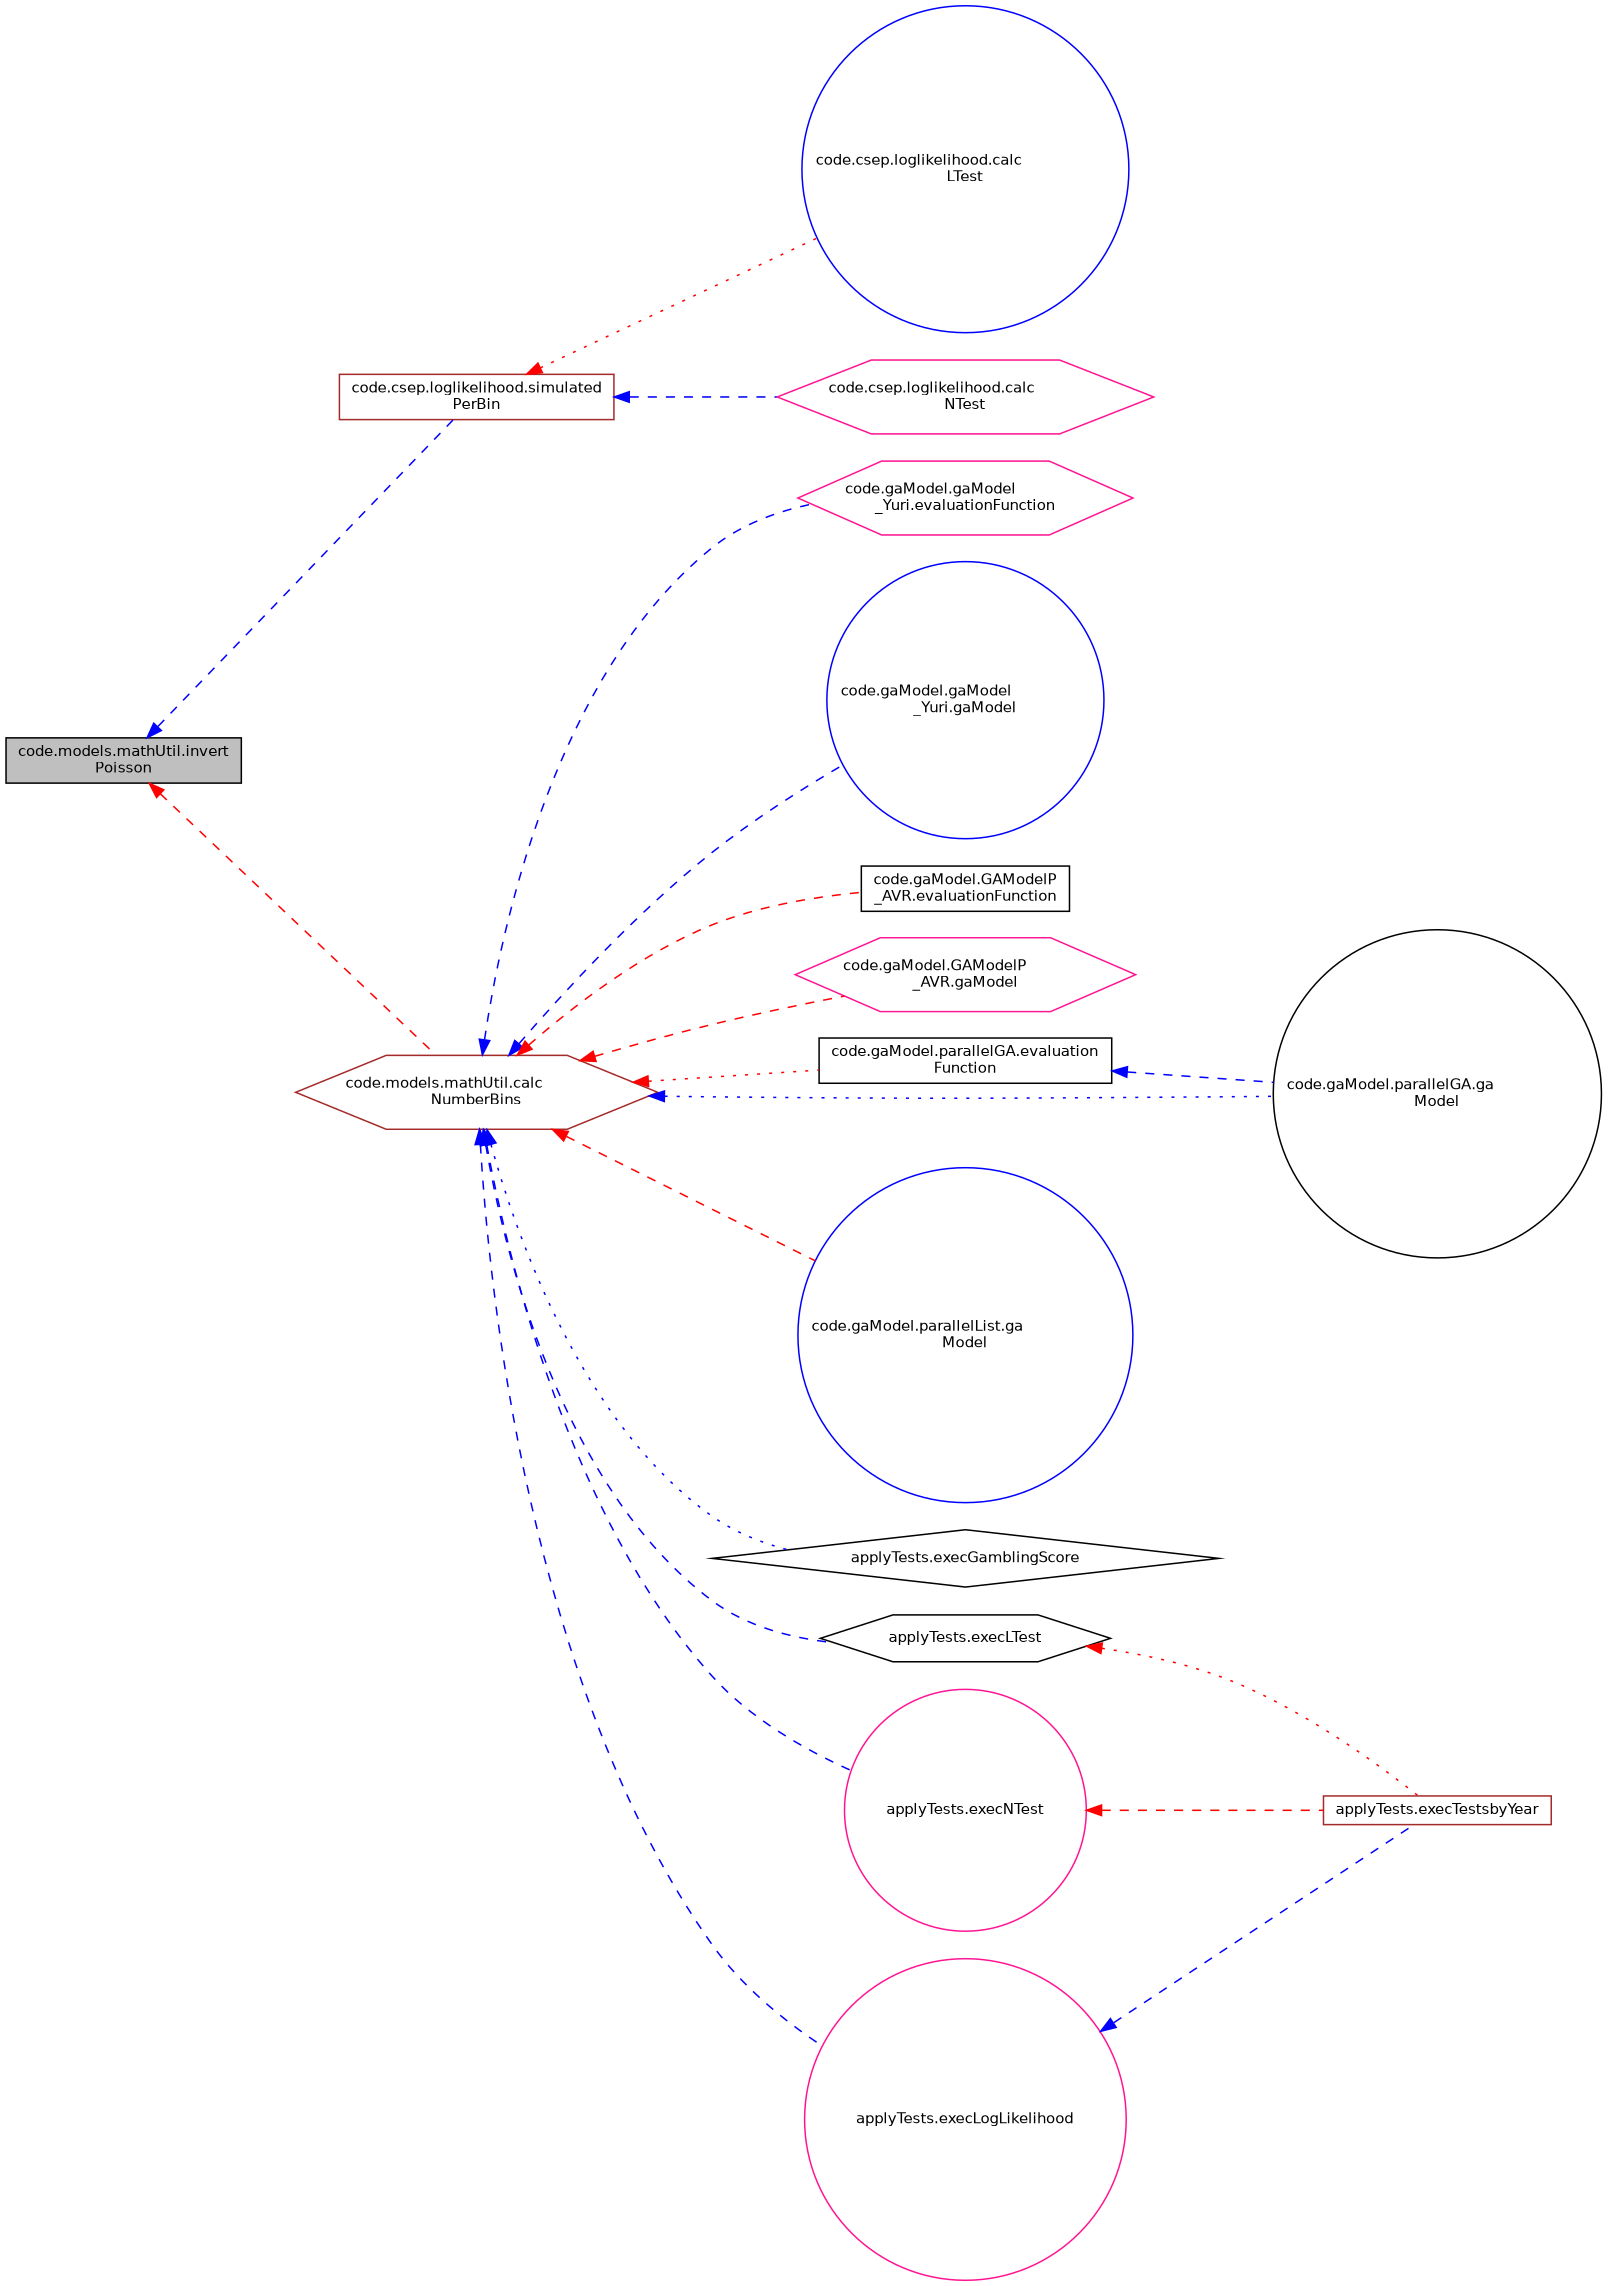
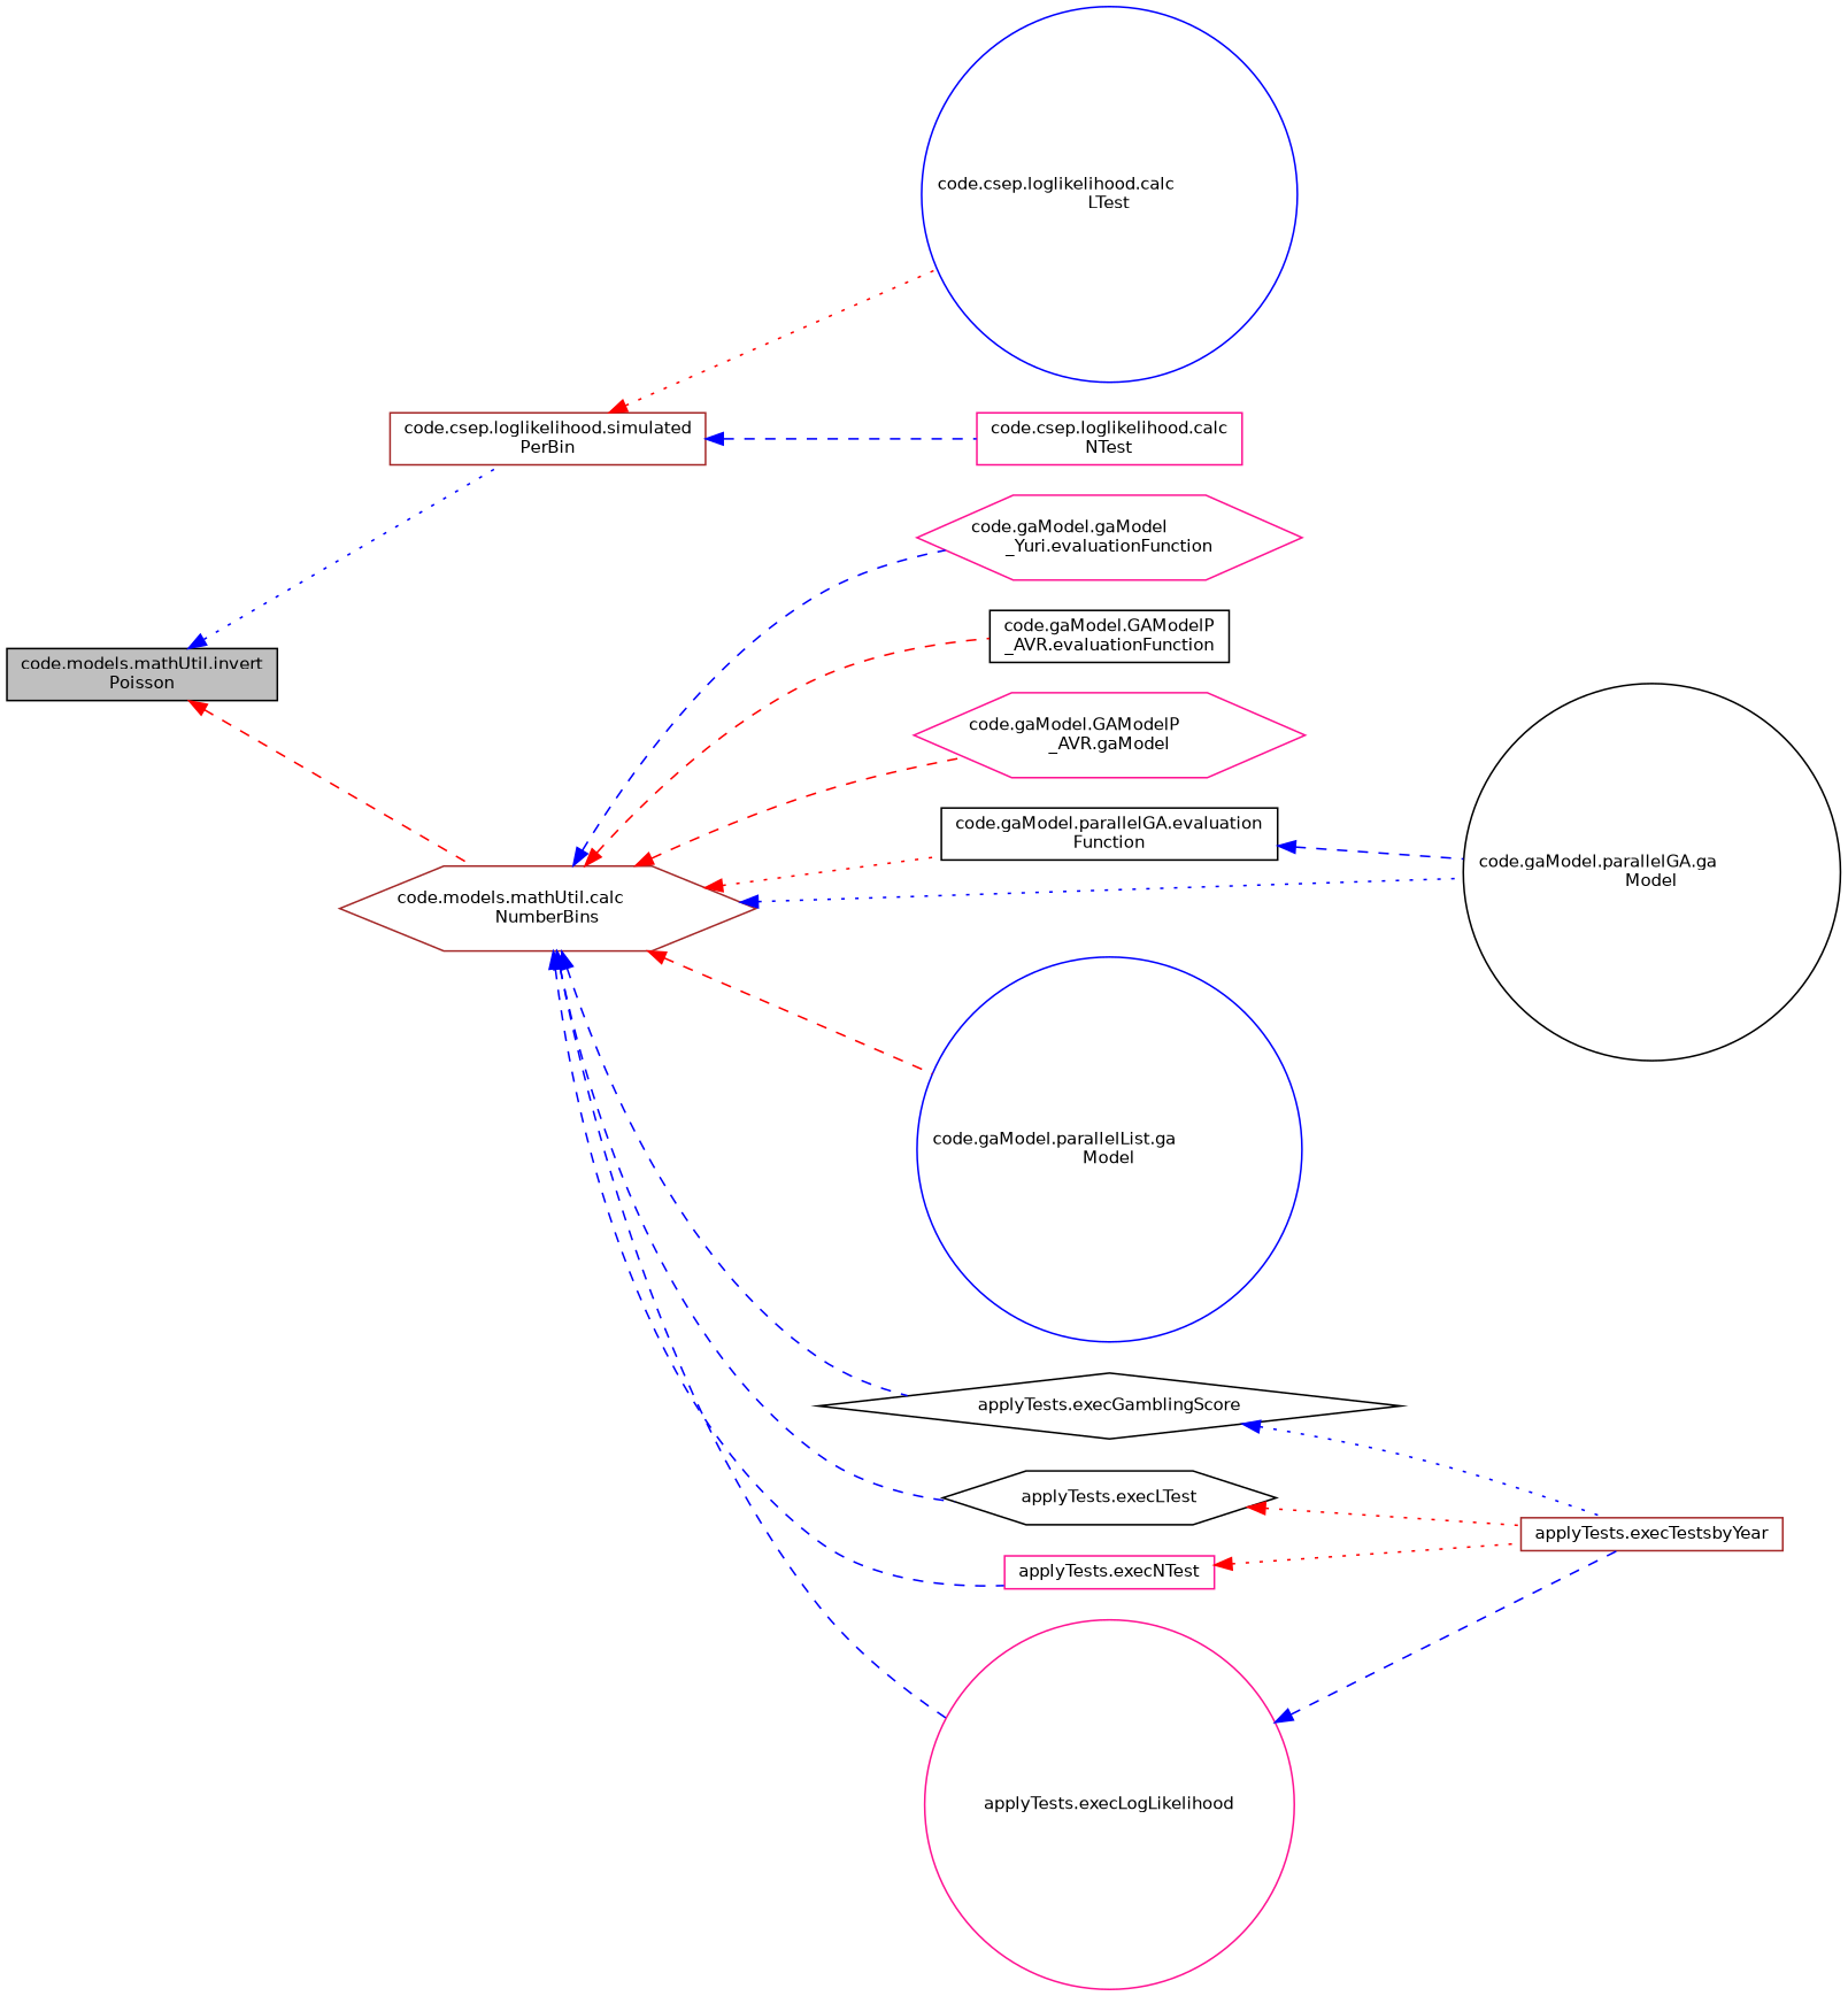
  digraph {
    rankdir=LR
    node [color=black fillcolor=white fontname=Helvetica fontsize=10 shape=box style=filled]
    edge [color=blue dir=back fontname=Helvetica fontsize=10 labelfontname=Helvetica labelfontsize=10 style=dashed]
    n1 [fillcolor=grey75 fontcolor=black height=0.2 label="code.models.mathUtil.invert\lPoisson" width=0.4]
    n2 [color=brown height=0.2 label="code.csep.loglikelihood.simulated\lPerBin" width=0.4]
    n3 [color=brown height=0.2 label="code.models.mathUtil.calc\lNumberBins" shape=hexagon width=0.4]
    n4 [color=blue height=0.2 label="code.csep.loglikelihood.calc\lLTest" shape=circle width=0.4]
-   n5 [color=deeppink height=0.2 label="code.csep.loglikelihood.calc\lNTest" shape=hexagon width=0.4]
+   n5 [color=deeppink height=0.2 label="code.csep.loglikelihood.calc\lNTest" width=0.4]
    n6 [color=deeppink height=0.2 label="code.gaModel.gaModel\l_Yuri.evaluationFunction" shape=hexagon width=0.4]
-   n7 [color=blue height=0.2 label="code.gaModel.gaModel\l_Yuri.gaModel" shape=circle width=0.4]
    n8 [height=0.2 label="code.gaModel.GAModelP\l_AVR.evaluationFunction" width=0.4]
    n9 [color=deeppink height=0.2 label="code.gaModel.GAModelP\l_AVR.gaModel" shape=hexagon width=0.4]
    n10 [height=0.2 label="code.gaModel.parallelGA.evaluation\lFunction" width=0.4]
    n11 [height=0.2 label="code.gaModel.parallelGA.ga\lModel" shape=circle width=0.4]
    n12 [color=blue height=0.2 label="code.gaModel.parallelList.ga\lModel" shape=circle width=0.4]
    n13 [height=0.2 label="applyTests.execGamblingScore" shape=diamond width=0.4]
    n14 [height=0.2 label="applyTests.execLTest" shape=hexagon width=0.4]
-   n15 [color=deeppink height=0.2 label="applyTests.execNTest" shape=circle width=0.4]
+   n15 [color=deeppink height=0.2 label="applyTests.execNTest" width=0.4]
    n16 [color=deeppink height=0.2 label="applyTests.execLogLikelihood" shape=circle width=0.4]
    n17 [color=brown height=0.2 label="applyTests.execTestsbyYear" width=0.4]
-   n1 -> n2
+   n1 -> n2 [style=dotted]
    n1 -> n3 [color=red]
    n2 -> n4 [color=red style=dotted]
    n2 -> n5
    n3 -> n6
-   n3 -> n7
    n3 -> n8 [color=red]
    n3 -> n9 [color=red]
    n3 -> n10 [color=red style=dotted]
    n3 -> n11 [style=dotted]
    n3 -> n12 [color=red]
-   n3 -> n13 [style=dotted]
+   n3 -> n13
    n3 -> n14
    n3 -> n15
    n3 -> n16
    n10 -> n11
+   n13 -> n17 [style=dotted]
    n14 -> n17 [color=red style=dotted]
-   n15 -> n17 [color=red]
+   n15 -> n17 [color=red style=dotted]
    n16 -> n17
  }
